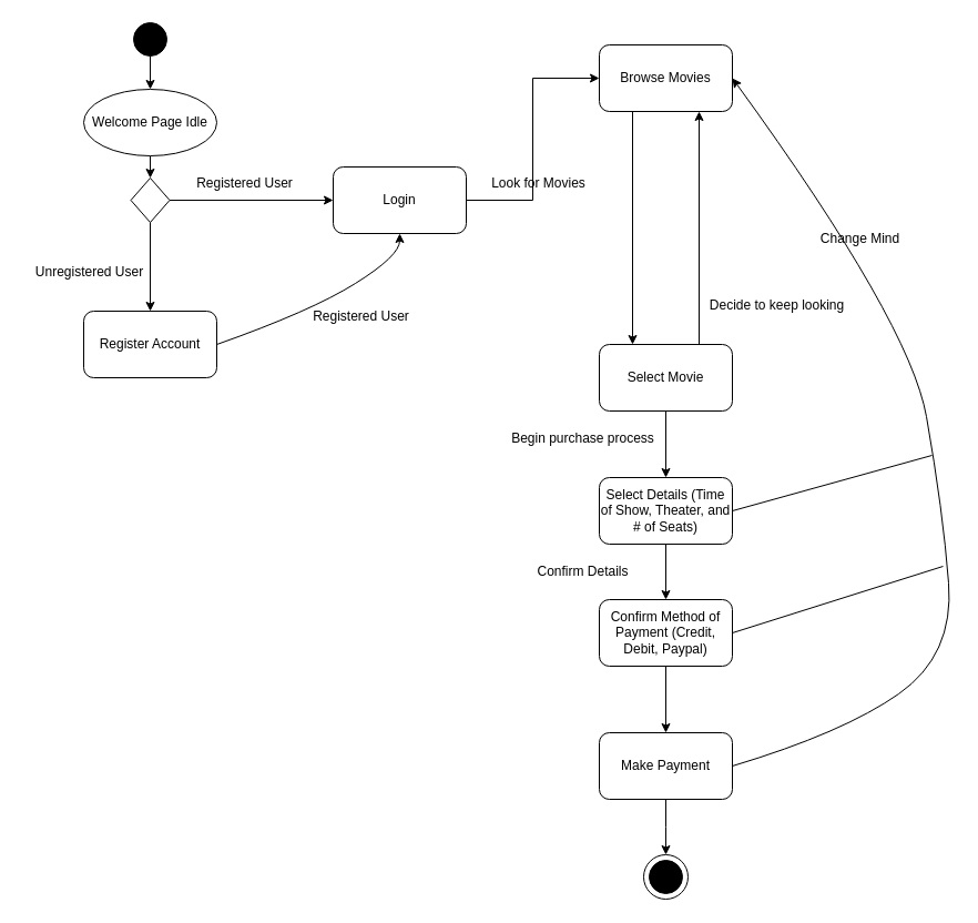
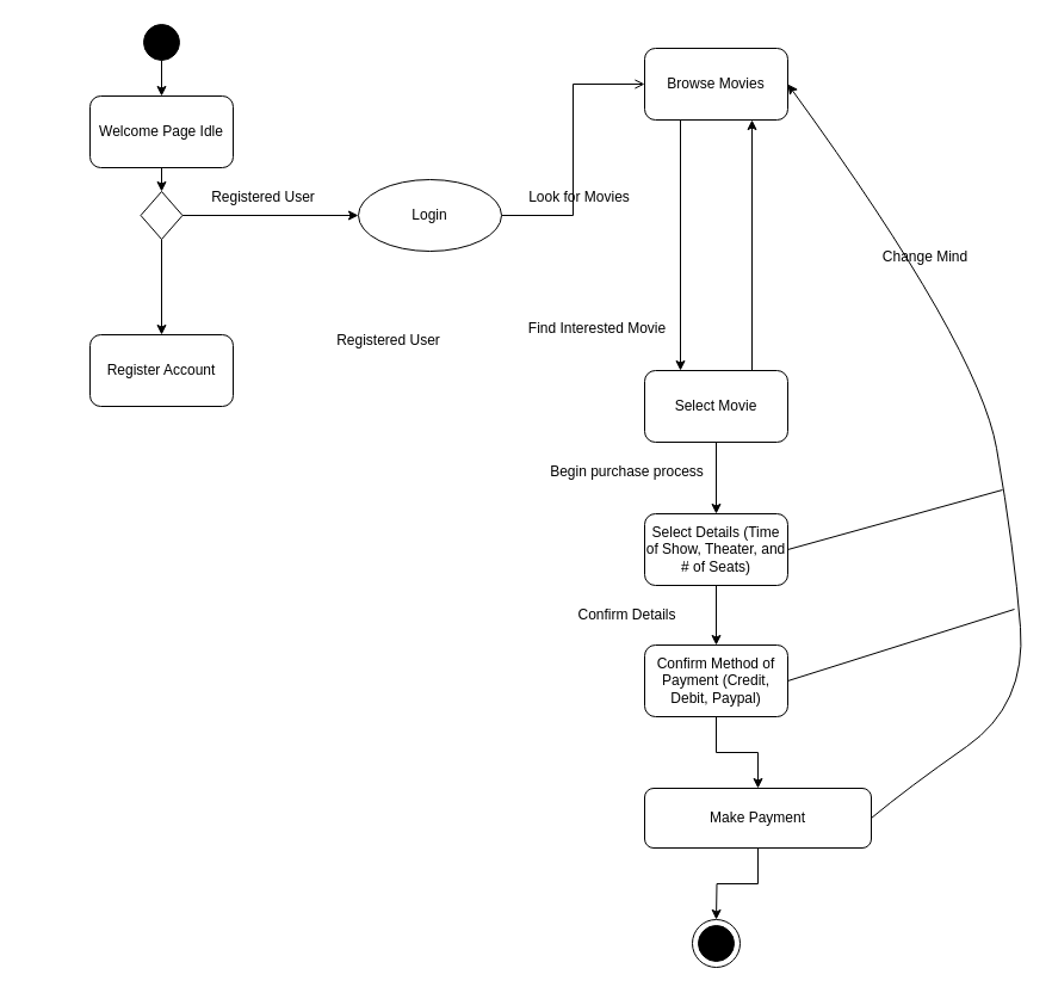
  <mxCell id="0" />
  <mxCell id="1" parent="0" />
  <mxCell id="2" style="edgeStyle=orthogonalEdgeStyle;rounded=0;orthogonalLoop=1;jettySize=auto;html=1;exitX=0.5;exitY=1;exitDx=0;exitDy=0;entryX=0.5;entryY=0;entryDx=0;entryDy=0;" edge="1" parent="1" source="3" target="5"><mxGeometry relative="1" as="geometry" /></mxCell>
  <mxCell id="3" value="" style="ellipse;whiteSpace=wrap;html=1;aspect=fixed;fillColor=#000000;" vertex="1" parent="1"><mxGeometry x="120" y="20" width="30" height="30" as="geometry" /></mxCell>
  <mxCell id="4" style="edgeStyle=orthogonalEdgeStyle;rounded=0;orthogonalLoop=1;jettySize=auto;html=1;exitX=0.5;exitY=1;exitDx=0;exitDy=0;entryX=0.5;entryY=0;entryDx=0;entryDy=0;" edge="1" parent="1" source="5" target="8"><mxGeometry relative="1" as="geometry" /></mxCell>
- <mxCell id="5" value="Welcome Page Idle" style="ellipse;whiteSpace=wrap;html=1;" vertex="1" parent="1"><mxGeometry x="75" y="80" width="120" height="60" as="geometry" /></mxCell>
+ <mxCell id="5" value="Welcome Page Idle" style="rounded=1;whiteSpace=wrap;html=1;" vertex="1" parent="1"><mxGeometry x="75" y="80" width="120" height="60" as="geometry" /></mxCell>
  <mxCell id="6" style="edgeStyle=orthogonalEdgeStyle;rounded=0;orthogonalLoop=1;jettySize=auto;html=1;exitX=0.5;exitY=1;exitDx=0;exitDy=0;entryX=0.5;entryY=0;entryDx=0;entryDy=0;" edge="1" parent="1" source="8" target="9"><mxGeometry relative="1" as="geometry" /></mxCell>
  <mxCell id="7" style="edgeStyle=orthogonalEdgeStyle;rounded=0;orthogonalLoop=1;jettySize=auto;html=1;exitX=1;exitY=0.5;exitDx=0;exitDy=0;" edge="1" parent="1" source="8" target="12"><mxGeometry relative="1" as="geometry" /></mxCell>
  <mxCell id="8" value="" style="rhombus;whiteSpace=wrap;html=1;" vertex="1" parent="1"><mxGeometry x="117.5" y="160" width="35" height="40" as="geometry" /></mxCell>
  <mxCell id="9" value="Register Account" style="rounded=1;whiteSpace=wrap;html=1;" vertex="1" parent="1"><mxGeometry x="75" y="280" width="120" height="60" as="geometry" /></mxCell>
- <mxCell id="10" value="Unregistered User" style="text;html=1;align=center;verticalAlign=middle;resizable=0;points=[];autosize=1;strokeColor=none;fillColor=none;" vertex="1" parent="1"><mxGeometry x="20" y="230" width="120" height="30" as="geometry" /></mxCell>
- <mxCell id="11" style="edgeStyle=orthogonalEdgeStyle;rounded=0;orthogonalLoop=1;jettySize=auto;html=1;exitX=1;exitY=0.5;exitDx=0;exitDy=0;entryX=0;entryY=0.5;entryDx=0;entryDy=0;" edge="1" parent="1" source="12" target="17"><mxGeometry relative="1" as="geometry" /></mxCell>
- <mxCell id="12" value="Login" style="rounded=1;whiteSpace=wrap;html=1;" vertex="1" parent="1"><mxGeometry x="300" y="150" width="120" height="60" as="geometry" /></mxCell>
+ <mxCell id="11" style="edgeStyle=orthogonalEdgeStyle;rounded=0;orthogonalLoop=1;jettySize=auto;html=1;exitX=1;exitY=0.5;exitDx=0;exitDy=0;entryX=0;entryY=0.5;entryDx=0;entryDy=0;endArrow=open;" edge="1" parent="1" source="12" target="17"><mxGeometry relative="1" as="geometry" /></mxCell>
+ <mxCell id="12" value="Login" style="ellipse;whiteSpace=wrap;html=1;" vertex="1" parent="1"><mxGeometry x="300" y="150" width="120" height="60" as="geometry" /></mxCell>
  <mxCell id="13" value="Registered User" style="text;html=1;align=center;verticalAlign=middle;resizable=0;points=[];autosize=1;strokeColor=none;fillColor=none;" vertex="1" parent="1"><mxGeometry x="165" y="150" width="110" height="30" as="geometry" /></mxCell>
- <mxCell id="14" value="" style="curved=1;endArrow=classic;html=1;rounded=0;exitX=1;exitY=0.5;exitDx=0;exitDy=0;entryX=0.5;entryY=1;entryDx=0;entryDy=0;" edge="1" parent="1" source="9" target="12"><mxGeometry width="50" height="50" relative="1" as="geometry"><mxPoint x="460" y="350" as="sourcePoint" /><mxPoint x="510" y="300" as="targetPoint" /><Array as="points"><mxPoint x="280" y="280" /><mxPoint x="360" y="230" /></Array></mxGeometry></mxCell>
  <mxCell id="15" value="Registered User" style="text;html=1;align=center;verticalAlign=middle;resizable=0;points=[];autosize=1;strokeColor=none;fillColor=none;" vertex="1" parent="1"><mxGeometry x="270" y="270" width="110" height="30" as="geometry" /></mxCell>
  <mxCell id="16" style="edgeStyle=orthogonalEdgeStyle;rounded=0;orthogonalLoop=1;jettySize=auto;html=1;exitX=0.25;exitY=1;exitDx=0;exitDy=0;entryX=0.25;entryY=0;entryDx=0;entryDy=0;" edge="1" parent="1" source="17" target="21"><mxGeometry relative="1" as="geometry" /></mxCell>
  <mxCell id="17" value="Browse Movies" style="rounded=1;whiteSpace=wrap;html=1;" vertex="1" parent="1"><mxGeometry x="540" y="40" width="120" height="60" as="geometry" /></mxCell>
  <mxCell id="18" value="Look for Movies" style="text;html=1;align=center;verticalAlign=middle;resizable=0;points=[];autosize=1;strokeColor=none;fillColor=none;" vertex="1" parent="1"><mxGeometry x="430" y="150" width="110" height="30" as="geometry" /></mxCell>
  <mxCell id="19" style="edgeStyle=orthogonalEdgeStyle;rounded=0;orthogonalLoop=1;jettySize=auto;html=1;exitX=0.75;exitY=0;exitDx=0;exitDy=0;entryX=0.75;entryY=1;entryDx=0;entryDy=0;" edge="1" parent="1" source="21" target="17"><mxGeometry relative="1" as="geometry" /></mxCell>
  <mxCell id="20" style="edgeStyle=orthogonalEdgeStyle;rounded=0;orthogonalLoop=1;jettySize=auto;html=1;exitX=0.5;exitY=1;exitDx=0;exitDy=0;" edge="1" parent="1" source="21" target="25"><mxGeometry relative="1" as="geometry" /></mxCell>
  <mxCell id="21" value="Select Movie" style="rounded=1;whiteSpace=wrap;html=1;" vertex="1" parent="1"><mxGeometry x="540" y="310" width="120" height="60" as="geometry" /></mxCell>
- <mxCell id="23" value="Decide to keep looking" style="text;html=1;align=center;verticalAlign=middle;resizable=0;points=[];autosize=1;strokeColor=none;fillColor=none;" vertex="1" parent="1"><mxGeometry x="630" y="260" width="140" height="30" as="geometry" /></mxCell>
+ <mxCell id="22" value="Find Interested Movie" style="text;html=1;align=center;verticalAlign=middle;resizable=0;points=[];autosize=1;strokeColor=none;fillColor=none;" vertex="1" parent="1"><mxGeometry x="430" y="260" width="140" height="30" as="geometry" /></mxCell>
  <mxCell id="24" style="edgeStyle=orthogonalEdgeStyle;rounded=0;orthogonalLoop=1;jettySize=auto;html=1;exitX=0.5;exitY=1;exitDx=0;exitDy=0;entryX=0.5;entryY=0;entryDx=0;entryDy=0;" edge="1" parent="1" source="25" target="33"><mxGeometry relative="1" as="geometry" /></mxCell>
  <mxCell id="25" value="Select Details (Time of Show, Theater, and # of Seats)" style="rounded=1;whiteSpace=wrap;html=1;" vertex="1" parent="1"><mxGeometry x="540" y="430" width="120" height="60" as="geometry" /></mxCell>
  <mxCell id="26" value="Begin purchase process" style="text;html=1;align=center;verticalAlign=middle;resizable=0;points=[];autosize=1;strokeColor=none;fillColor=none;" vertex="1" parent="1"><mxGeometry x="450" y="380" width="150" height="30" as="geometry" /></mxCell>
  <mxCell id="27" style="edgeStyle=orthogonalEdgeStyle;rounded=0;orthogonalLoop=1;jettySize=auto;html=1;exitX=0.5;exitY=1;exitDx=0;exitDy=0;" edge="1" parent="1" source="28"><mxGeometry relative="1" as="geometry"><mxPoint x="600" y="770" as="targetPoint" /></mxGeometry></mxCell>
- <mxCell id="28" value="Make Payment" style="rounded=1;whiteSpace=wrap;html=1;" vertex="1" parent="1"><mxGeometry x="540" y="660" width="120" height="60" as="geometry" /></mxCell>
+ <mxCell id="28" value="Make Payment" style="rounded=1;whiteSpace=wrap;html=1;" vertex="1" parent="1"><mxGeometry x="540" y="660" width="190" height="50" as="geometry" /></mxCell>
  <mxCell id="29" value="" style="ellipse;whiteSpace=wrap;html=1;aspect=fixed;fillColor=#000000;movable=1;resizable=1;rotatable=1;deletable=1;editable=1;locked=0;connectable=1;" vertex="1" parent="1"><mxGeometry x="585" y="775" width="30" height="30" as="geometry" /></mxCell>
  <mxCell id="30" value="" style="ellipse;whiteSpace=wrap;html=1;aspect=fixed;fillColor=none;movable=1;resizable=1;rotatable=1;deletable=1;editable=1;locked=0;connectable=1;" vertex="1" parent="1"><mxGeometry x="580" y="770" width="40" height="40" as="geometry" /></mxCell>
  <mxCell id="31" value="Confirm Details" style="text;html=1;align=center;verticalAlign=middle;resizable=0;points=[];autosize=1;strokeColor=none;fillColor=none;" vertex="1" parent="1"><mxGeometry x="470" y="500" width="110" height="30" as="geometry" /></mxCell>
  <mxCell id="32" style="edgeStyle=orthogonalEdgeStyle;rounded=0;orthogonalLoop=1;jettySize=auto;html=1;exitX=0.5;exitY=1;exitDx=0;exitDy=0;entryX=0.5;entryY=0;entryDx=0;entryDy=0;" edge="1" parent="1" source="33" target="28"><mxGeometry relative="1" as="geometry" /></mxCell>
  <mxCell id="33" value="Confirm Method of Payment (Credit, Debit, Paypal)" style="rounded=1;whiteSpace=wrap;html=1;" vertex="1" parent="1"><mxGeometry x="540" y="540" width="120" height="60" as="geometry" /></mxCell>
  <mxCell id="34" value="" style="curved=1;endArrow=classic;html=1;rounded=0;exitX=1;exitY=0.5;exitDx=0;exitDy=0;entryX=1;entryY=0.5;entryDx=0;entryDy=0;" edge="1" parent="1" source="28" target="17"><mxGeometry width="50" height="50" relative="1" as="geometry"><mxPoint x="310" y="660" as="sourcePoint" /><mxPoint x="360" y="610" as="targetPoint" /><Array as="points"><mxPoint x="760" y="660" /><mxPoint x="860" y="590" /><mxPoint x="850" y="460" /><mxPoint x="820" y="290" /></Array></mxGeometry></mxCell>
  <mxCell id="35" value="" style="endArrow=none;html=1;rounded=0;exitX=1;exitY=0.5;exitDx=0;exitDy=0;" edge="1" parent="1" source="33"><mxGeometry width="50" height="50" relative="1" as="geometry"><mxPoint x="720" y="560" as="sourcePoint" /><mxPoint x="850" y="510" as="targetPoint" /></mxGeometry></mxCell>
  <mxCell id="36" value="" style="endArrow=none;html=1;rounded=0;exitX=1;exitY=0.5;exitDx=0;exitDy=0;" edge="1" parent="1" source="25"><mxGeometry width="50" height="50" relative="1" as="geometry"><mxPoint x="410" y="530" as="sourcePoint" /><mxPoint x="840" y="410" as="targetPoint" /></mxGeometry></mxCell>
  <mxCell id="37" value="Change Mind" style="text;html=1;align=center;verticalAlign=middle;resizable=0;points=[];autosize=1;strokeColor=none;fillColor=none;" vertex="1" parent="1"><mxGeometry x="730" y="200" width="90" height="30" as="geometry" /></mxCell>
